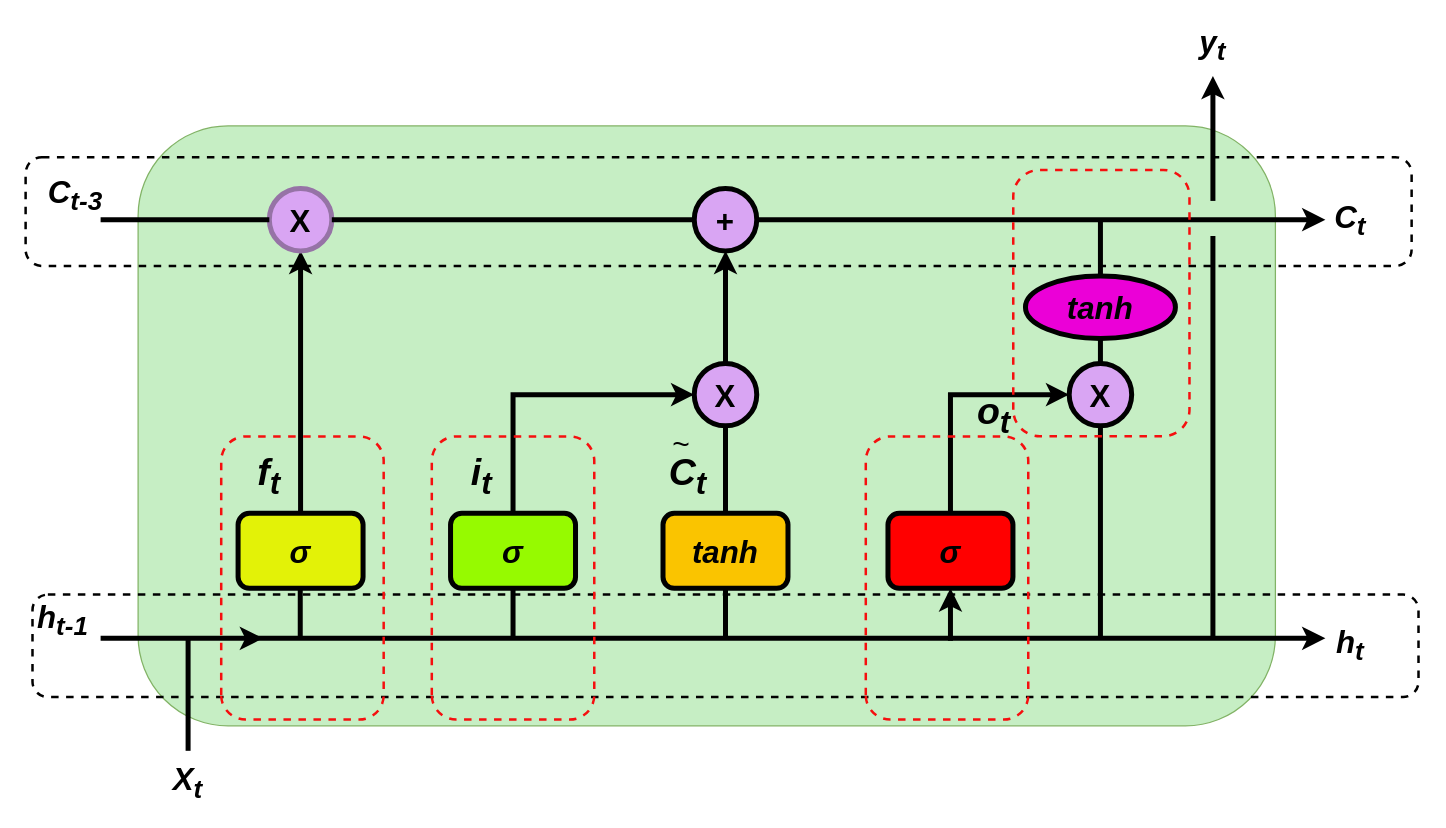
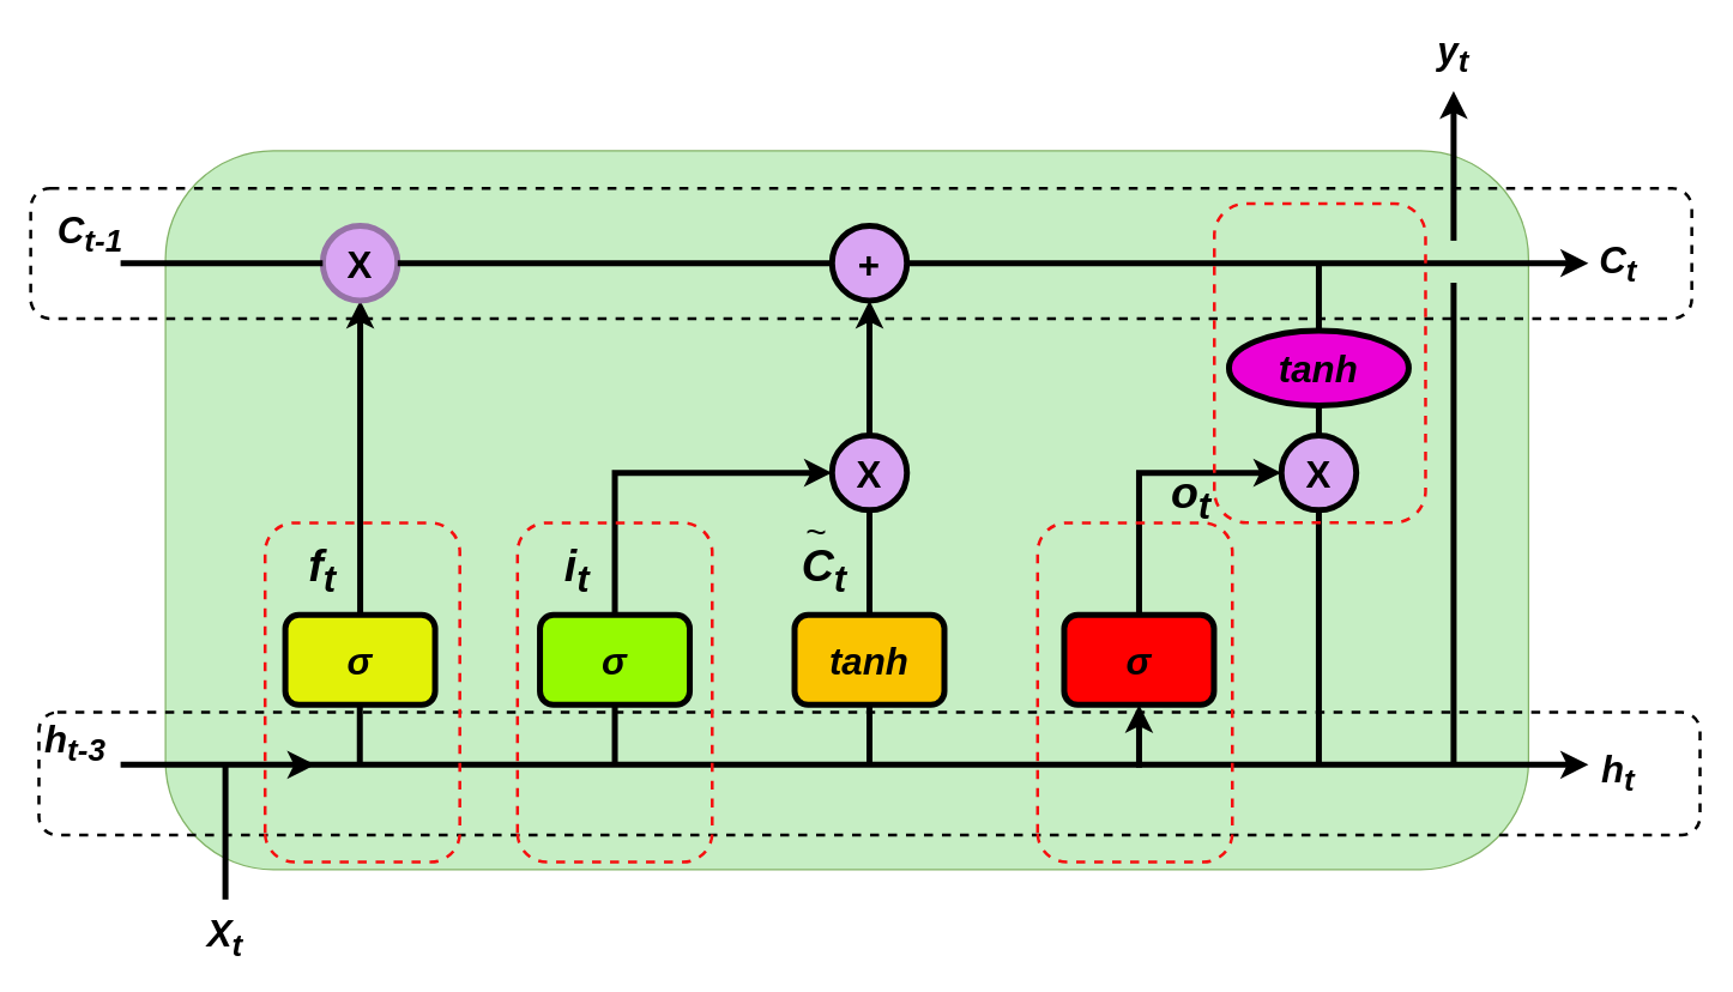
  <mxCell id="0" />
  <mxCell id="1" parent="0" />
  <mxCell id="2" value="" style="rounded=1;whiteSpace=wrap;html=1;fillColor=#c6eec4;strokeColor=#82b366;" parent="1" vertex="1"><mxGeometry x="110" y="100" width="910" height="480" as="geometry" /></mxCell>
  <mxCell id="3" value="" style="edgeStyle=orthogonalEdgeStyle;rounded=0;orthogonalLoop=1;jettySize=auto;html=1;entryX=0.5;entryY=1;entryDx=0;entryDy=0;strokeWidth=4;" parent="1" source="4" target="10" edge="1"><mxGeometry relative="1" as="geometry"><mxPoint x="240" y="300" as="targetPoint" /></mxGeometry></mxCell>
  <mxCell id="4" value="&lt;font style=&quot;font-size: 25px;&quot;&gt;&lt;b&gt;&lt;i&gt;σ&lt;/i&gt;&lt;/b&gt;&lt;/font&gt;" style="rounded=1;whiteSpace=wrap;html=1;strokeWidth=4;fillColor=#e3f207;" parent="1" vertex="1"><mxGeometry x="190" y="410" width="100" height="60" as="geometry" /></mxCell>
  <mxCell id="5" value="" style="edgeStyle=orthogonalEdgeStyle;rounded=0;orthogonalLoop=1;jettySize=auto;html=1;entryX=0;entryY=0.5;entryDx=0;entryDy=0;strokeWidth=4;" parent="1" source="6" target="14" edge="1"><mxGeometry relative="1" as="geometry"><mxPoint x="410" y="300" as="targetPoint" /><Array as="points"><mxPoint x="410" y="315" /></Array></mxGeometry></mxCell>
  <mxCell id="6" value="&lt;font style=&quot;font-size: 25px;&quot;&gt;&lt;b&gt;&lt;i&gt;σ&lt;/i&gt;&lt;/b&gt;&lt;/font&gt;" style="rounded=1;whiteSpace=wrap;html=1;strokeWidth=4;fillColor=#96fa00;" parent="1" vertex="1"><mxGeometry x="360" y="410" width="100" height="60" as="geometry" /></mxCell>
  <mxCell id="7" value="&lt;font style=&quot;font-size: 25px;&quot;&gt;&lt;b&gt;&lt;i&gt;tanh&lt;/i&gt;&lt;/b&gt;&lt;/font&gt;" style="rounded=1;whiteSpace=wrap;html=1;strokeWidth=4;fillColor=#fac400;" parent="1" vertex="1"><mxGeometry x="530" y="410" width="100" height="60" as="geometry" /></mxCell>
  <mxCell id="8" value="" style="edgeStyle=orthogonalEdgeStyle;rounded=0;orthogonalLoop=1;jettySize=auto;html=1;entryX=0;entryY=0.5;entryDx=0;entryDy=0;strokeWidth=4;" parent="1" source="9" target="15" edge="1"><mxGeometry relative="1" as="geometry"><mxPoint x="760" y="300" as="targetPoint" /><Array as="points"><mxPoint x="760" y="315" /></Array></mxGeometry></mxCell>
  <mxCell id="9" value="&lt;font style=&quot;font-size: 25px;&quot;&gt;&lt;b&gt;&lt;i&gt;σ&lt;/i&gt;&lt;/b&gt;&lt;/font&gt;" style="rounded=1;whiteSpace=wrap;html=1;strokeWidth=4;fillColor=#ff0000;" parent="1" vertex="1"><mxGeometry x="710" y="410" width="100" height="60" as="geometry" /></mxCell>
  <mxCell id="10" value="&lt;font size=&quot;1&quot; style=&quot;&quot;&gt;&lt;b style=&quot;font-size: 25px;&quot;&gt;X&lt;/b&gt;&lt;/font&gt;" style="ellipse;whiteSpace=wrap;html=1;aspect=fixed;strokeWidth=4;fillColor=#d9a5f3;strokeColor=#9673a6;" parent="1" vertex="1"><mxGeometry x="215" y="150" width="50" height="50" as="geometry" /></mxCell>
  <mxCell id="11" value="" style="edgeStyle=orthogonalEdgeStyle;rounded=0;orthogonalLoop=1;jettySize=auto;html=1;strokeWidth=4;" parent="1" source="12" edge="1"><mxGeometry relative="1" as="geometry"><mxPoint x="1060" y="175" as="targetPoint" /></mxGeometry></mxCell>
  <mxCell id="12" value="&lt;font size=&quot;1&quot; style=&quot;&quot;&gt;&lt;b style=&quot;font-size: 25px;&quot;&gt;+&lt;/b&gt;&lt;/font&gt;" style="ellipse;whiteSpace=wrap;html=1;aspect=fixed;strokeWidth=4;fillColor=#d9a5f3;" parent="1" vertex="1"><mxGeometry x="555" y="150" width="50" height="50" as="geometry" /></mxCell>
  <mxCell id="13" value="" style="edgeStyle=orthogonalEdgeStyle;rounded=0;orthogonalLoop=1;jettySize=auto;html=1;strokeWidth=4;" parent="1" source="14" target="12" edge="1"><mxGeometry relative="1" as="geometry" /></mxCell>
  <mxCell id="14" value="&lt;b&gt;&lt;font style=&quot;font-size: 25px;&quot;&gt;X&lt;/font&gt;&lt;/b&gt;" style="ellipse;whiteSpace=wrap;html=1;aspect=fixed;strokeWidth=4;fillColor=#d9a5f3;" parent="1" vertex="1"><mxGeometry x="555" y="290" width="50" height="50" as="geometry" /></mxCell>
  <mxCell id="15" value="&lt;font style=&quot;font-size: 25px;&quot;&gt;&lt;b&gt;X&lt;/b&gt;&lt;/font&gt;" style="ellipse;whiteSpace=wrap;html=1;aspect=fixed;strokeWidth=4;fillColor=#d9a5f3;" parent="1" vertex="1"><mxGeometry x="855" y="290" width="50" height="50" as="geometry" /></mxCell>
  <mxCell id="16" value="&lt;font style=&quot;font-size: 25px;&quot;&gt;&lt;b&gt;&lt;i&gt;tanh&lt;/i&gt;&lt;/b&gt;&lt;/font&gt;" style="ellipse;whiteSpace=wrap;html=1;strokeWidth=4;fillColor=#eb00d7;" parent="1" vertex="1"><mxGeometry x="820" y="220" width="120" height="50" as="geometry" /></mxCell>
  <mxCell id="17" value="" style="endArrow=classic;html=1;rounded=0;strokeWidth=4;" parent="1" edge="1"><mxGeometry width="50" height="50" relative="1" as="geometry"><mxPoint x="80" y="510" as="sourcePoint" /><mxPoint x="210" y="510" as="targetPoint" /></mxGeometry></mxCell>
  <mxCell id="18" value="" style="endArrow=none;html=1;rounded=0;entryX=0;entryY=0.5;entryDx=0;entryDy=0;strokeWidth=4;" parent="1" target="10" edge="1"><mxGeometry width="50" height="50" relative="1" as="geometry"><mxPoint x="80" y="175" as="sourcePoint" /><mxPoint x="470" y="380" as="targetPoint" /></mxGeometry></mxCell>
  <mxCell id="19" value="" style="endArrow=none;html=1;rounded=0;strokeWidth=4;" parent="1" edge="1"><mxGeometry width="50" height="50" relative="1" as="geometry"><mxPoint x="200" y="510" as="sourcePoint" /><mxPoint x="760" y="510" as="targetPoint" /></mxGeometry></mxCell>
  <mxCell id="20" value="" style="endArrow=none;html=1;rounded=0;entryX=0.5;entryY=1;entryDx=0;entryDy=0;strokeWidth=4;" parent="1" target="6" edge="1"><mxGeometry width="50" height="50" relative="1" as="geometry"><mxPoint x="410" y="510" as="sourcePoint" /><mxPoint x="235" y="195" as="targetPoint" /></mxGeometry></mxCell>
  <mxCell id="21" value="" style="endArrow=none;html=1;rounded=0;entryX=0;entryY=0.5;entryDx=0;entryDy=0;strokeWidth=4;exitX=1;exitY=0.5;exitDx=0;exitDy=0;" parent="1" source="10" target="12" edge="1"><mxGeometry width="50" height="50" relative="1" as="geometry"><mxPoint x="290" y="174.47" as="sourcePoint" /><mxPoint x="425" y="174.47" as="targetPoint" /></mxGeometry></mxCell>
  <mxCell id="22" value="" style="endArrow=none;html=1;rounded=0;entryX=0.5;entryY=1;entryDx=0;entryDy=0;strokeWidth=4;" parent="1" target="7" edge="1"><mxGeometry width="50" height="50" relative="1" as="geometry"><mxPoint x="580" y="510" as="sourcePoint" /><mxPoint x="255" y="215" as="targetPoint" /></mxGeometry></mxCell>
  <mxCell id="23" value="" style="endArrow=classic;html=1;rounded=0;entryX=0.5;entryY=1;entryDx=0;entryDy=0;strokeWidth=4;" parent="1" target="9" edge="1"><mxGeometry width="50" height="50" relative="1" as="geometry"><mxPoint x="760" y="512" as="sourcePoint" /><mxPoint x="880" y="580" as="targetPoint" /></mxGeometry></mxCell>
  <mxCell id="24" value="" style="endArrow=none;html=1;rounded=0;entryX=0.5;entryY=1;entryDx=0;entryDy=0;strokeWidth=4;" parent="1" edge="1"><mxGeometry width="50" height="50" relative="1" as="geometry"><mxPoint x="239.74" y="510" as="sourcePoint" /><mxPoint x="239.74" y="470" as="targetPoint" /></mxGeometry></mxCell>
  <mxCell id="25" value="" style="endArrow=none;html=1;rounded=0;exitX=0.5;exitY=0;exitDx=0;exitDy=0;entryX=0.5;entryY=1;entryDx=0;entryDy=0;strokeWidth=4;" parent="1" source="7" target="14" edge="1"><mxGeometry width="50" height="50" relative="1" as="geometry"><mxPoint x="690" y="430" as="sourcePoint" /><mxPoint x="740" y="380" as="targetPoint" /></mxGeometry></mxCell>
  <mxCell id="26" value="" style="endArrow=none;html=1;rounded=0;exitX=0.5;exitY=0;exitDx=0;exitDy=0;strokeWidth=4;" parent="1" source="15" edge="1"><mxGeometry width="50" height="50" relative="1" as="geometry"><mxPoint x="605" y="420" as="sourcePoint" /><mxPoint x="880" y="270" as="targetPoint" /></mxGeometry></mxCell>
  <mxCell id="27" value="" style="endArrow=none;html=1;rounded=0;endSize=3;strokeWidth=4;startSize=3;jumpSize=2;strokeColor=default;" parent="1" edge="1"><mxGeometry width="50" height="50" relative="1" as="geometry"><mxPoint x="880" y="220" as="sourcePoint" /><mxPoint x="880" y="175" as="targetPoint" /></mxGeometry></mxCell>
  <mxCell id="28" value="" style="endArrow=none;html=1;rounded=0;entryX=0.5;entryY=1;entryDx=0;entryDy=0;strokeWidth=4;" parent="1" target="15" edge="1"><mxGeometry width="50" height="50" relative="1" as="geometry"><mxPoint x="880" y="510" as="sourcePoint" /><mxPoint x="583" y="256" as="targetPoint" /></mxGeometry></mxCell>
  <mxCell id="29" value="" style="edgeStyle=orthogonalEdgeStyle;rounded=0;orthogonalLoop=1;jettySize=auto;html=1;strokeWidth=4;" parent="1" edge="1"><mxGeometry relative="1" as="geometry"><mxPoint x="760" y="510" as="sourcePoint" /><mxPoint x="1060" y="510" as="targetPoint" /></mxGeometry></mxCell>
  <mxCell id="30" value="" style="endArrow=none;html=1;rounded=0;strokeWidth=4;" parent="1" edge="1"><mxGeometry width="50" height="50" relative="1" as="geometry"><mxPoint x="970" y="510" as="sourcePoint" /><mxPoint x="970" y="188" as="targetPoint" /></mxGeometry></mxCell>
  <mxCell id="31" value="" style="endArrow=classic;html=1;rounded=0;strokeWidth=4;" parent="1" edge="1"><mxGeometry width="50" height="50" relative="1" as="geometry"><mxPoint x="970" y="160" as="sourcePoint" /><mxPoint x="970" y="60" as="targetPoint" /></mxGeometry></mxCell>
  <mxCell id="32" value="" style="endArrow=none;html=1;rounded=0;strokeWidth=4;" parent="1" edge="1"><mxGeometry width="50" height="50" relative="1" as="geometry"><mxPoint x="150" y="600" as="sourcePoint" /><mxPoint x="150" y="510" as="targetPoint" /></mxGeometry></mxCell>
- <mxCell id="33" value="&lt;font style=&quot;font-size: 25px;&quot;&gt;&lt;b&gt;&lt;i&gt;C&lt;sub&gt;t-3&lt;/sub&gt;&lt;/i&gt;&lt;/b&gt;&lt;/font&gt;" style="text;html=1;strokeColor=none;fillColor=none;align=center;verticalAlign=middle;whiteSpace=wrap;rounded=0;" parent="1" vertex="1"><mxGeometry x="30" y="140" width="60" height="30" as="geometry" /></mxCell>
- <mxCell id="34" value="&lt;font style=&quot;font-size: 25px;&quot;&gt;&lt;b&gt;&lt;i&gt;h&lt;sub&gt;t-1&lt;/sub&gt;&lt;/i&gt;&lt;/b&gt;&lt;/font&gt;" style="text;html=1;strokeColor=none;fillColor=none;align=center;verticalAlign=middle;whiteSpace=wrap;rounded=0;" parent="1" vertex="1"><mxGeometry x="20" y="480" width="60" height="30" as="geometry" /></mxCell>
+ <mxCell id="33" value="&lt;font style=&quot;font-size: 25px;&quot;&gt;&lt;b&gt;&lt;i&gt;C&lt;sub&gt;t-1&lt;/sub&gt;&lt;/i&gt;&lt;/b&gt;&lt;/font&gt;" style="text;html=1;strokeColor=none;fillColor=none;align=center;verticalAlign=middle;whiteSpace=wrap;rounded=0;" parent="1" vertex="1"><mxGeometry x="30" y="140" width="60" height="30" as="geometry" /></mxCell>
+ <mxCell id="34" value="&lt;font style=&quot;font-size: 25px;&quot;&gt;&lt;b&gt;&lt;i&gt;h&lt;sub&gt;t-3&lt;/sub&gt;&lt;/i&gt;&lt;/b&gt;&lt;/font&gt;" style="text;html=1;strokeColor=none;fillColor=none;align=center;verticalAlign=middle;whiteSpace=wrap;rounded=0;" parent="1" vertex="1"><mxGeometry x="20" y="480" width="60" height="30" as="geometry" /></mxCell>
  <mxCell id="35" value="&lt;font style=&quot;font-size: 25px;&quot;&gt;&lt;b&gt;&lt;i&gt;X&lt;sub&gt;t&lt;/sub&gt;&lt;/i&gt;&lt;/b&gt;&lt;/font&gt;" style="text;html=1;strokeColor=none;fillColor=none;align=center;verticalAlign=middle;whiteSpace=wrap;rounded=0;" parent="1" vertex="1"><mxGeometry x="120" y="610" width="60" height="30" as="geometry" /></mxCell>
  <mxCell id="36" value="&lt;font style=&quot;font-size: 25px;&quot;&gt;&lt;b&gt;&lt;i&gt;y&lt;sub&gt;t&lt;/sub&gt;&lt;/i&gt;&lt;/b&gt;&lt;/font&gt;" style="text;html=1;strokeColor=none;fillColor=none;align=center;verticalAlign=middle;whiteSpace=wrap;rounded=0;" parent="1" vertex="1"><mxGeometry x="940" y="20" width="60" height="30" as="geometry" /></mxCell>
  <mxCell id="37" value="&lt;font style=&quot;&quot;&gt;&lt;b style=&quot;&quot;&gt;&lt;sub style=&quot;&quot;&gt;&lt;span style=&quot;font-size: 25px;&quot;&gt;&lt;i&gt;C&lt;sub&gt;t&lt;/sub&gt;&lt;/i&gt;&lt;/span&gt;&lt;/sub&gt;&lt;/b&gt;&lt;/font&gt;" style="text;html=1;strokeColor=none;fillColor=none;align=center;verticalAlign=middle;whiteSpace=wrap;rounded=0;" parent="1" vertex="1"><mxGeometry x="1050" y="160" width="60" height="30" as="geometry" /></mxCell>
  <mxCell id="38" value="&lt;font style=&quot;&quot;&gt;&lt;b style=&quot;&quot;&gt;&lt;sub style=&quot;&quot;&gt;&lt;span style=&quot;font-size: 25px;&quot;&gt;&lt;i&gt;h&lt;sub&gt;t&lt;/sub&gt;&lt;/i&gt;&lt;/span&gt;&lt;/sub&gt;&lt;/b&gt;&lt;/font&gt;" style="text;html=1;strokeColor=none;fillColor=none;align=center;verticalAlign=middle;whiteSpace=wrap;rounded=0;" parent="1" vertex="1"><mxGeometry x="1050" y="500" width="60" height="30" as="geometry" /></mxCell>
  <mxCell id="39" value="&lt;font style=&quot;&quot;&gt;&lt;b style=&quot;&quot;&gt;&lt;sub style=&quot;font-size: 30px;&quot;&gt;&lt;span style=&quot;&quot;&gt;&lt;i&gt;f&lt;sub&gt;t&lt;/sub&gt;&lt;/i&gt;&lt;/span&gt;&lt;/sub&gt;&lt;/b&gt;&lt;/font&gt;" style="text;html=1;strokeColor=none;fillColor=none;align=center;verticalAlign=middle;whiteSpace=wrap;rounded=0;" parent="1" vertex="1"><mxGeometry x="170" y="360" width="90" height="40" as="geometry" /></mxCell>
  <mxCell id="40" value="&lt;font style=&quot;&quot;&gt;&lt;b style=&quot;&quot;&gt;&lt;sub style=&quot;font-size: 30px;&quot;&gt;&lt;span style=&quot;&quot;&gt;&lt;i&gt;i&lt;sub&gt;t&lt;/sub&gt;&lt;/i&gt;&lt;/span&gt;&lt;/sub&gt;&lt;/b&gt;&lt;/font&gt;" style="text;html=1;strokeColor=none;fillColor=none;align=center;verticalAlign=middle;whiteSpace=wrap;rounded=0;" parent="1" vertex="1"><mxGeometry x="340" y="360" width="90" height="40" as="geometry" /></mxCell>
  <mxCell id="41" value="&lt;font style=&quot;&quot;&gt;&lt;b style=&quot;&quot;&gt;&lt;sub style=&quot;font-size: 30px;&quot;&gt;&lt;span style=&quot;&quot;&gt;&lt;i&gt;C&lt;sub&gt;t&lt;/sub&gt;&lt;/i&gt;&lt;/span&gt;&lt;/sub&gt;&lt;/b&gt;&lt;/font&gt;" style="text;html=1;strokeColor=none;fillColor=none;align=center;verticalAlign=middle;whiteSpace=wrap;rounded=0;" parent="1" vertex="1"><mxGeometry x="505" y="360" width="90" height="40" as="geometry" /></mxCell>
  <mxCell id="42" value="&lt;font style=&quot;font-size: 24px;&quot;&gt;~&lt;/font&gt;" style="text;html=1;strokeColor=none;fillColor=none;align=center;verticalAlign=middle;whiteSpace=wrap;rounded=0;" parent="1" vertex="1"><mxGeometry x="510" y="340" width="70" height="30" as="geometry" /></mxCell>
  <mxCell id="43" value="&lt;font style=&quot;&quot;&gt;&lt;b style=&quot;&quot;&gt;&lt;sub style=&quot;font-size: 30px;&quot;&gt;&lt;span style=&quot;&quot;&gt;&lt;i&gt;o&lt;sub&gt;t&lt;/sub&gt;&lt;/i&gt;&lt;/span&gt;&lt;/sub&gt;&lt;/b&gt;&lt;/font&gt;" style="text;html=1;strokeColor=none;fillColor=none;align=center;verticalAlign=middle;whiteSpace=wrap;rounded=0;" parent="1" vertex="1"><mxGeometry x="750" y="311" width="90" height="40" as="geometry" /></mxCell>
  <mxCell id="44" value="" style="rounded=1;whiteSpace=wrap;html=1;fillColor=none;dashed=1;strokeWidth=2;" parent="1" vertex="1"><mxGeometry x="20" y="125" width="1109" height="87" as="geometry" /></mxCell>
  <mxCell id="45" value="" style="rounded=1;whiteSpace=wrap;html=1;fillColor=none;dashed=1;strokeWidth=2;" parent="1" vertex="1"><mxGeometry x="25.5" y="475" width="1109" height="82" as="geometry" /></mxCell>
  <mxCell id="46" value="" style="rounded=1;whiteSpace=wrap;html=1;fillColor=none;dashed=1;strokeWidth=2;rotation=-90;strokeColor=#f50f0f;" parent="1" vertex="1"><mxGeometry x="128.25" y="396.75" width="226.5" height="130" as="geometry" /></mxCell>
  <mxCell id="47" value="" style="rounded=1;whiteSpace=wrap;html=1;fillColor=none;dashed=1;strokeWidth=2;rotation=-90;strokeColor=#f50f0f;" parent="1" vertex="1"><mxGeometry x="296.75" y="396.75" width="226.5" height="130" as="geometry" /></mxCell>
  <mxCell id="48" value="" style="rounded=1;whiteSpace=wrap;html=1;fillColor=none;dashed=1;strokeWidth=2;rotation=-90;strokeColor=#f50f0f;" parent="1" vertex="1"><mxGeometry x="644" y="396.75" width="226.5" height="130" as="geometry" /></mxCell>
  <mxCell id="49" value="" style="rounded=1;whiteSpace=wrap;html=1;fillColor=none;dashed=1;strokeWidth=2;rotation=-90;strokeColor=#f50f0f;" parent="1" vertex="1"><mxGeometry x="774.25" y="171.25" width="213" height="141" as="geometry" /></mxCell>
